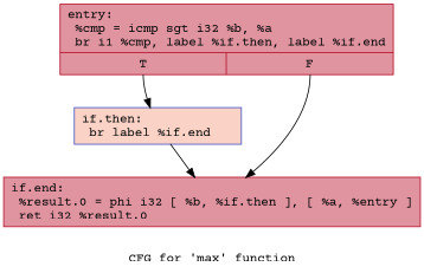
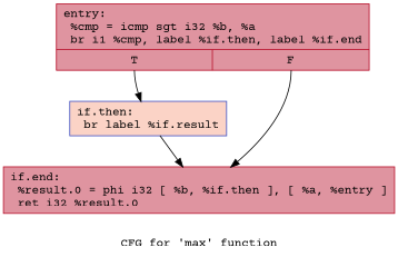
  digraph {
    label="CFG for 'max' function"
    fontname="Courier Prime"
    node [color="#b70d28ff" fillcolor="#b70d2870" shape=record style=filled fontname="Courier Prime"]
    edge [fontname="Courier Prime"]
    n1 [label="{entry:\l  %cmp = icmp sgt i32 %b, %a\l  br i1 %cmp, label %if.then, label %if.end\l|{<s0>T|<s1>F}}"]
-   n2 [color="#3d50c3ff" fillcolor="#f59c7d70" label="{if.then:                                          \l  br label %if.end\l}"]
+   n2 [color="#3d50c3ff" fillcolor="#f59c7d70" label="{if.then:                                          \l  br label %if.result\l}"]
    n3 [label="{if.end:                                           \l  %result.0 = phi i32 [ %b, %if.then ], [ %a, %entry ]\l  ret i32 %result.0\l}"]
    n1 -> n2 [tailport=s0]
    n1 -> n3 [tailport=s1]
    n2 -> n3
  }
